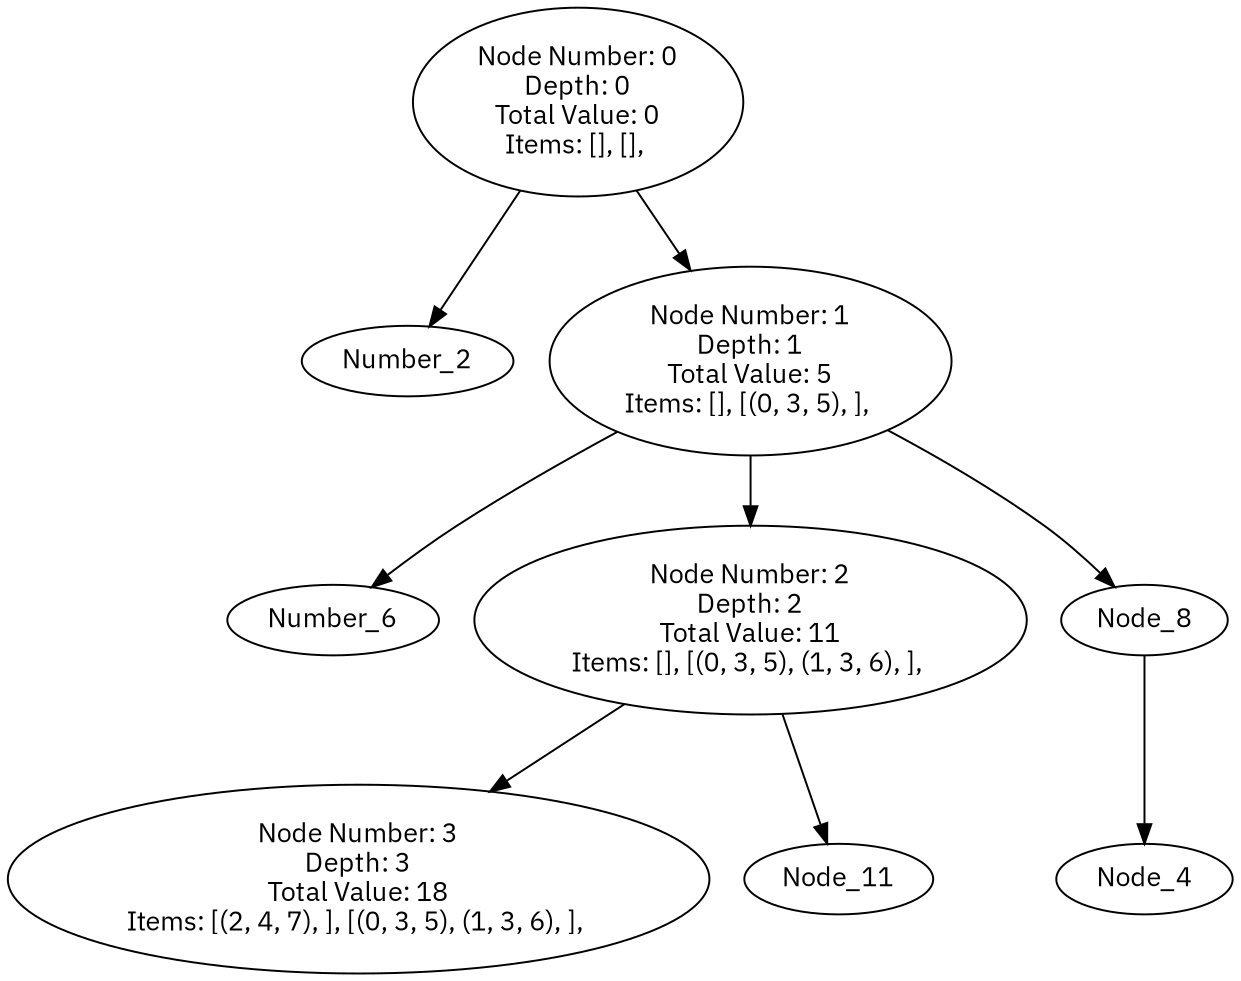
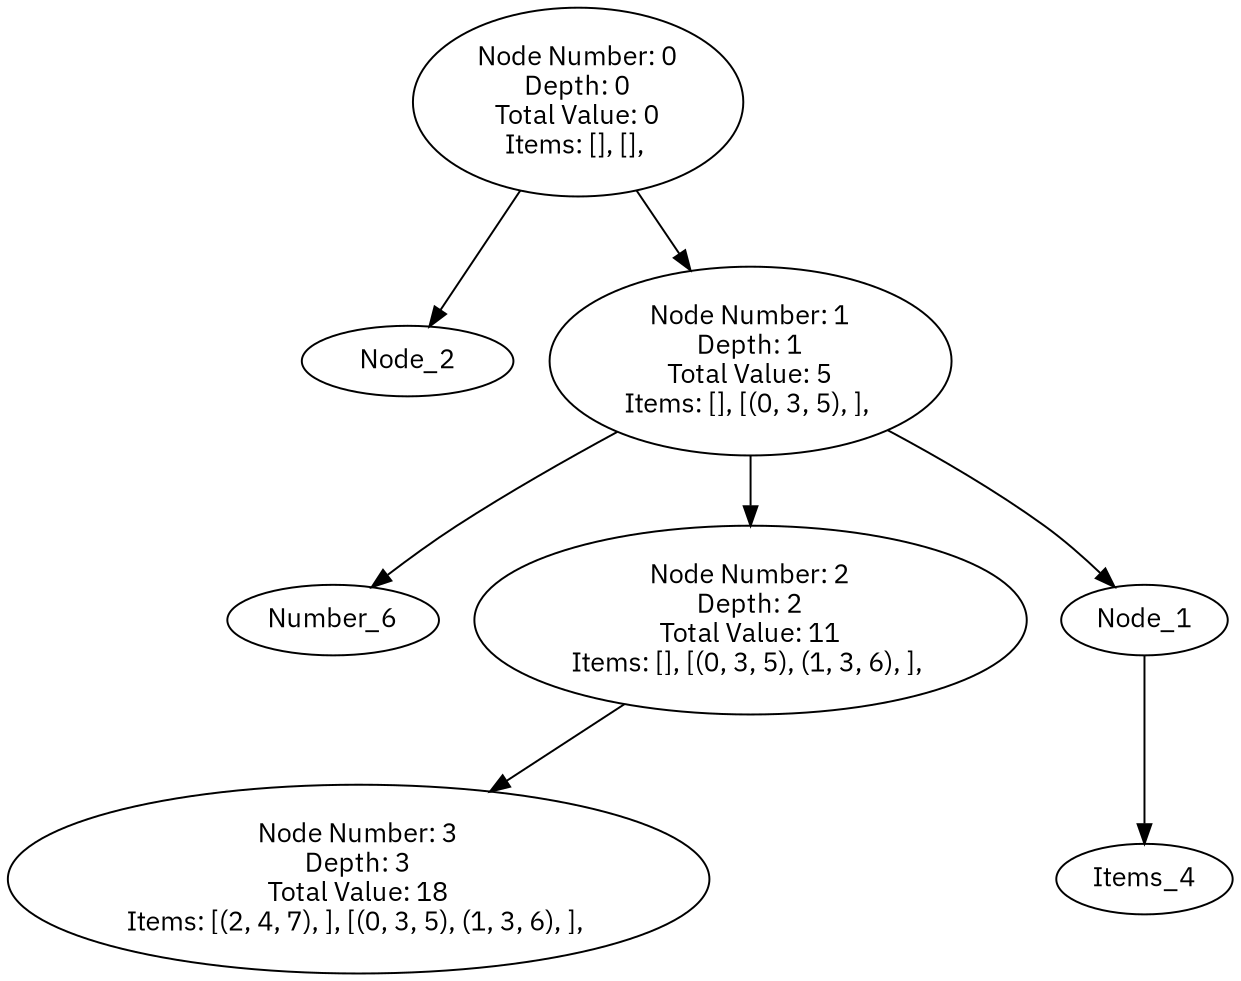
  digraph {
    fontname="IBM Plex Sans"
    node [fontname="IBM Plex Sans"]
    edge [fontname="IBM Plex Sans"]
    n1 [label="Node Number: 0\nDepth: 0\nTotal Value: 0\nItems: [], [], "]
-   Node_2 [label=Number_2]
+   Node_2
    n3 [label="Node Number: 1\nDepth: 1\nTotal Value: 5\nItems: [], [(0, 3, 5), ], "]
    n4 [label=Number_6]
    n5 [label="Node Number: 2\nDepth: 2\nTotal Value: 11\nItems: [], [(0, 3, 5), (1, 3, 6), ], "]
-   Node_8
+   Node_8 [label=Node_1]
    n7 [label="Node Number: 3\nDepth: 3\nTotal Value: 18\nItems: [(2, 4, 7), ], [(0, 3, 5), (1, 3, 6), ], "]
-   Node_11
-   Node_4
+   Node_4 [label=Items_4]
    n1 -> Node_2
    n1 -> n3
    n3 -> n4
    n3 -> n5
    n3 -> Node_8
    n5 -> n7
-   n5 -> Node_11
    Node_8 -> Node_4
  }
